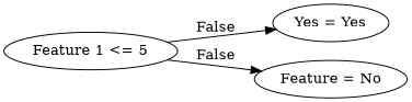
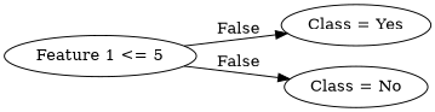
  digraph {
    rankdir=LR
    n1 [label="Feature 1 <= 5"]
-   n2 [label="Yes = Yes"]
-   n3 [label="Feature = No"]
+   n2 [label="Class = Yes"]
+   n3 [label="Class = No"]
    n1 -> n2 [label=False]
    n1 -> n3 [label=False]
  }
